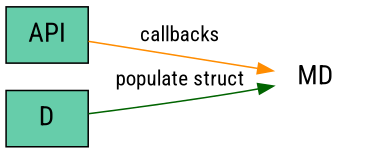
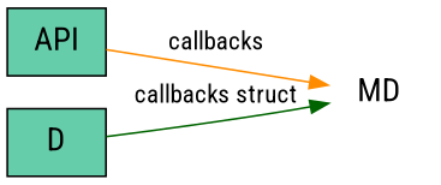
  digraph {
    fontname="Roboto Condensed"
    rankdir=LR
    node [fillcolor=aquamarine3 fontname="Roboto Condensed" fontsize=18 shape=record style=filled]
    edge [fontname="Roboto Condensed"]
    n1 [label=API]
    n2 [color=white label=MD fillcolor="" shape="" style=""]
    n3 [label=D]
    n1 -> n2 [color=darkorange label=callbacks]
-   n3 -> n2 [color=darkgreen label="populate struct"]
+   n3 -> n2 [color=darkgreen label="callbacks struct"]
  }
